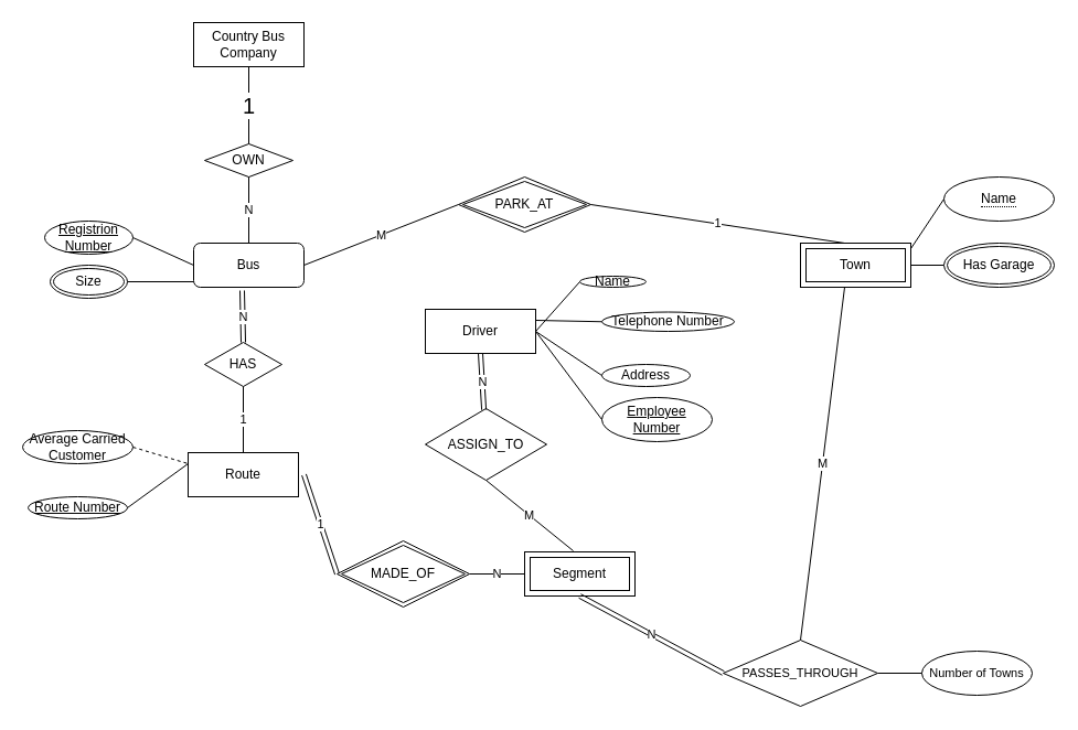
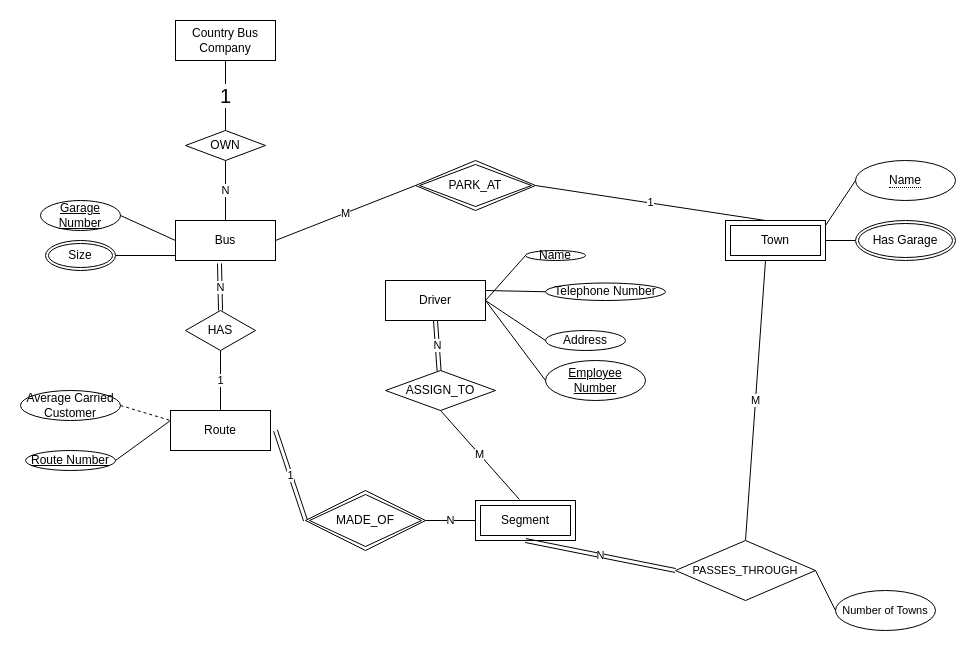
  <mxCell id="0" />
  <mxCell id="1" parent="0" />
  <mxCell id="2" value="Country Bus Company" style="whiteSpace=wrap;html=1;align=center;" parent="1" vertex="1"><mxGeometry x="175" y="20" width="100" height="40" as="geometry" /></mxCell>
- <mxCell id="3" value="Bus" style="whiteSpace=wrap;html=1;align=center;rounded=1;" parent="1" vertex="1"><mxGeometry x="175" width="100" height="40" as="geometry" y="220" /></mxCell>
+ <mxCell id="3" value="Bus" style="whiteSpace=wrap;html=1;align=center;" parent="1" vertex="1"><mxGeometry x="175" width="100" height="40" as="geometry" y="220" /></mxCell>
  <mxCell id="4" value="Driver" style="whiteSpace=wrap;html=1;align=center;" parent="1" vertex="1"><mxGeometry x="385" y="280" width="100" height="40" as="geometry" /></mxCell>
  <mxCell id="5" value="Route" style="whiteSpace=wrap;html=1;align=center;" parent="1" vertex="1"><mxGeometry x="170" y="410" width="100" height="40" as="geometry" /></mxCell>
- <mxCell id="6" value="Registrion Number" style="ellipse;whiteSpace=wrap;html=1;align=center;fontStyle=4;" parent="1" vertex="1"><mxGeometry x="40" y="200" width="80" height="30" as="geometry" /></mxCell>
+ <mxCell id="6" value="Garage Number" style="ellipse;whiteSpace=wrap;html=1;align=center;fontStyle=4;" parent="1" vertex="1"><mxGeometry x="40" y="200" width="80" height="30" as="geometry" /></mxCell>
  <mxCell id="7" value="Route Number" style="ellipse;whiteSpace=wrap;html=1;align=center;fontStyle=4;" parent="1" vertex="1"><mxGeometry x="25" y="450" width="90" height="20" as="geometry" /></mxCell>
  <mxCell id="8" value="Average Carried Customer" style="ellipse;whiteSpace=wrap;html=1;align=center;" parent="1" vertex="1"><mxGeometry x="20" y="390" width="100" height="30" as="geometry" /></mxCell>
  <mxCell id="9" value="Employee Number" style="ellipse;whiteSpace=wrap;html=1;align=center;fontStyle=4;" parent="1" vertex="1"><mxGeometry x="545" y="360" width="100" height="40" as="geometry" /></mxCell>
  <mxCell id="10" value="Name" style="ellipse;whiteSpace=wrap;html=1;align=center;" parent="1" vertex="1"><mxGeometry x="525" y="250" width="60" height="10" as="geometry" /></mxCell>
  <mxCell id="11" value="Address" style="ellipse;whiteSpace=wrap;html=1;align=center;" parent="1" vertex="1"><mxGeometry x="545" y="330" width="80" height="20" as="geometry" /></mxCell>
  <mxCell id="12" value="Telephone Number" style="ellipse;whiteSpace=wrap;html=1;align=center;" parent="1" vertex="1"><mxGeometry x="545" y="282.5" width="120" height="17.5" as="geometry" /></mxCell>
  <mxCell id="13" value="OWN" style="shape=rhombus;perimeter=rhombusPerimeter;whiteSpace=wrap;html=1;align=center;" parent="1" vertex="1"><mxGeometry x="185" y="130" width="80" height="30" as="geometry" /></mxCell>
  <mxCell id="14" value="Size" style="ellipse;shape=doubleEllipse;margin=3;whiteSpace=wrap;html=1;align=center;" parent="1" vertex="1"><mxGeometry x="45" y="240" width="70" height="30" as="geometry" /></mxCell>
  <mxCell id="15" value="HAS" style="shape=rhombus;perimeter=rhombusPerimeter;whiteSpace=wrap;html=1;align=center;" parent="1" vertex="1"><mxGeometry x="185" y="310" width="70" height="40" as="geometry" /></mxCell>
  <mxCell id="16" value="PARK_AT" style="shape=rhombus;double=1;perimeter=rhombusPerimeter;whiteSpace=wrap;html=1;align=center;" parent="1" vertex="1"><mxGeometry x="415" y="160" width="120" height="50" as="geometry" /></mxCell>
  <mxCell id="17" value="1" style="endArrow=none;html=1;rounded=0;exitX=0.5;exitY=1;exitDx=0;exitDy=0;entryX=0.5;entryY=0;entryDx=0;entryDy=0;strokeWidth=1;fontSize=20;" parent="1" source="2" target="13" edge="1"><mxGeometry relative="1" as="geometry"><mxPoint x="325" y="320" as="sourcePoint" /><mxPoint x="485" y="320" as="targetPoint" /></mxGeometry></mxCell>
  <mxCell id="18" value="1" style="endArrow=none;html=1;rounded=0;exitX=0.5;exitY=1;exitDx=0;exitDy=0;entryX=0.5;entryY=0;entryDx=0;entryDy=0;" parent="1" source="15" target="5" edge="1"><mxGeometry relative="1" as="geometry"><mxPoint x="325" y="320" as="sourcePoint" /><mxPoint x="485" y="320" as="targetPoint" /></mxGeometry></mxCell>
  <mxCell id="19" value="M" style="endArrow=none;html=1;rounded=0;exitX=0.5;exitY=1;exitDx=0;exitDy=0;entryX=0.5;entryY=1;entryDx=0;entryDy=0;" parent="1" edge="1" target="33"><mxGeometry relative="1" as="geometry"><mxPoint x="765" y="260" as="sourcePoint" /><mxPoint x="650" y="520" as="targetPoint" /></mxGeometry></mxCell>
  <mxCell id="20" value="M" style="endArrow=none;html=1;rounded=0;exitX=1;exitY=0.5;exitDx=0;exitDy=0;entryX=0;entryY=0.5;entryDx=0;entryDy=0;" parent="1" source="3" target="16" edge="1"><mxGeometry relative="1" as="geometry"><mxPoint x="325" y="320" as="sourcePoint" /><mxPoint x="485" y="320" as="targetPoint" /></mxGeometry></mxCell>
  <mxCell id="21" value="N" style="endArrow=none;html=1;rounded=0;exitX=0.5;exitY=1;exitDx=0;exitDy=0;" parent="1" source="13" target="3" edge="1"><mxGeometry relative="1" as="geometry"><mxPoint x="325" y="320" as="sourcePoint" /><mxPoint x="485" y="320" as="targetPoint" /></mxGeometry></mxCell>
  <mxCell id="22" value="" style="endArrow=none;html=1;rounded=0;exitX=1;exitY=0.5;exitDx=0;exitDy=0;entryX=0;entryY=0.5;entryDx=0;entryDy=0;" parent="1" source="6" target="3" edge="1"><mxGeometry relative="1" as="geometry"><mxPoint x="325" y="260" as="sourcePoint" /><mxPoint x="485" y="260" as="targetPoint" /></mxGeometry></mxCell>
  <mxCell id="23" value="" style="line;strokeWidth=1;rotatable=0;dashed=0;labelPosition=right;align=left;verticalAlign=middle;spacingTop=0;spacingLeft=6;points=[];portConstraint=eastwest;" parent="1" vertex="1"><mxGeometry x="115" y="250" width="60" height="10" as="geometry" /></mxCell>
  <mxCell id="24" value="" style="endArrow=none;html=1;rounded=0;exitX=1;exitY=0.5;exitDx=0;exitDy=0;entryX=0;entryY=0.25;entryDx=0;entryDy=0;dashed=1;" parent="1" source="8" target="5" edge="1"><mxGeometry relative="1" as="geometry"><mxPoint x="325" y="260" as="sourcePoint" /><mxPoint x="485" y="260" as="targetPoint" /></mxGeometry></mxCell>
  <mxCell id="25" value="" style="endArrow=none;html=1;rounded=0;exitX=1;exitY=0.5;exitDx=0;exitDy=0;entryX=0;entryY=0.25;entryDx=0;entryDy=0;" parent="1" source="7" target="5" edge="1"><mxGeometry relative="1" as="geometry"><mxPoint x="325" y="260" as="sourcePoint" /><mxPoint x="165" y="420" as="targetPoint" /></mxGeometry></mxCell>
  <mxCell id="26" value="" style="endArrow=none;html=1;rounded=0;exitX=1;exitY=0.5;exitDx=0;exitDy=0;entryX=0;entryY=0.5;entryDx=0;entryDy=0;" parent="1" source="4" target="10" edge="1"><mxGeometry relative="1" as="geometry"><mxPoint x="325" y="260" as="sourcePoint" /><mxPoint x="485" y="260" as="targetPoint" /></mxGeometry></mxCell>
  <mxCell id="27" value="" style="endArrow=none;html=1;rounded=0;exitX=1;exitY=0.25;exitDx=0;exitDy=0;entryX=0;entryY=0.5;entryDx=0;entryDy=0;" parent="1" source="4" target="12" edge="1"><mxGeometry relative="1" as="geometry"><mxPoint x="325" y="260" as="sourcePoint" /><mxPoint x="485" y="260" as="targetPoint" /></mxGeometry></mxCell>
  <mxCell id="28" value="" style="endArrow=none;html=1;rounded=0;entryX=0;entryY=0.5;entryDx=0;entryDy=0;" parent="1" target="11" edge="1"><mxGeometry relative="1" as="geometry"><mxPoint x="485" y="300" as="sourcePoint" /><mxPoint x="485" y="260" as="targetPoint" /></mxGeometry></mxCell>
  <mxCell id="29" value="" style="endArrow=none;html=1;rounded=0;exitX=1;exitY=0.5;exitDx=0;exitDy=0;entryX=0;entryY=0.5;entryDx=0;entryDy=0;" parent="1" source="4" target="9" edge="1"><mxGeometry relative="1" as="geometry"><mxPoint x="325" y="260" as="sourcePoint" /><mxPoint x="485" y="260" as="targetPoint" /></mxGeometry></mxCell>
  <mxCell id="30" value="Number of Towns" style="ellipse;whiteSpace=wrap;html=1;align=center;fontSize=11;fontStyle=0;strokeColor=default;" parent="1" vertex="1"><mxGeometry x="835" y="590" width="100" height="40" as="geometry" /></mxCell>
  <mxCell id="31" value="" style="endArrow=none;html=1;rounded=0;strokeWidth=1;fontSize=11;entryX=0;entryY=0.5;entryDx=0;entryDy=0;exitX=0;exitY=0.5;exitDx=0;exitDy=0;" parent="1" target="30" edge="1" source="33"><mxGeometry relative="1" as="geometry"><mxPoint x="725" y="550" as="sourcePoint" /><mxPoint x="605" y="450" as="targetPoint" /><Array as="points" /></mxGeometry></mxCell>
  <mxCell id="32" value="1" style="endArrow=none;html=1;rounded=0;strokeWidth=1;fontSize=11;exitX=1;exitY=0.5;exitDx=0;exitDy=0;entryX=0.5;entryY=0;entryDx=0;entryDy=0;startArrow=none;" parent="1" source="16" edge="1"><mxGeometry relative="1" as="geometry"><mxPoint x="695" y="190" as="sourcePoint" /><mxPoint x="765" as="targetPoint" y="220" /></mxGeometry></mxCell>
- <mxCell id="33" value="PASSES_THROUGH" style="shape=rhombus;perimeter=rhombusPerimeter;whiteSpace=wrap;html=1;align=center;strokeColor=default;fontSize=11;direction=west;" parent="1" vertex="1"><mxGeometry x="655" y="580" width="140" height="60" as="geometry" /></mxCell>
+ <mxCell id="33" value="PASSES_THROUGH" style="shape=rhombus;perimeter=rhombusPerimeter;whiteSpace=wrap;html=1;align=center;strokeColor=default;fontSize=11;direction=west;" parent="1" vertex="1"><mxGeometry x="675" y="540" width="140" height="60" as="geometry" /></mxCell>
  <mxCell id="34" value="" style="endArrow=none;html=1;rounded=0;strokeWidth=1;fontSize=11;exitX=1;exitY=0.5;exitDx=0;exitDy=0;entryX=0;entryY=0.5;entryDx=0;entryDy=0;" parent="1" edge="1"><mxGeometry relative="1" as="geometry"><mxPoint x="815" y="240" as="sourcePoint" /><mxPoint x="855" y="240" as="targetPoint" /></mxGeometry></mxCell>
  <mxCell id="35" value="MADE_OF" style="shape=rhombus;double=1;perimeter=rhombusPerimeter;whiteSpace=wrap;html=1;align=center;" vertex="1" parent="1"><mxGeometry x="305" y="490" width="120" height="60" as="geometry" /></mxCell>
  <mxCell id="36" value="Segment" style="shape=ext;margin=3;double=1;whiteSpace=wrap;html=1;align=center;" vertex="1" parent="1"><mxGeometry x="475" y="500" width="100" height="40" as="geometry" /></mxCell>
  <mxCell id="37" value="N" style="endArrow=none;html=1;rounded=0;exitX=1;exitY=0.5;exitDx=0;exitDy=0;entryX=0;entryY=0.5;entryDx=0;entryDy=0;" edge="1" parent="1" source="35" target="36"><mxGeometry relative="1" as="geometry"><mxPoint x="365" y="430" as="sourcePoint" /><mxPoint x="525" y="430" as="targetPoint" /></mxGeometry></mxCell>
  <mxCell id="38" value="N" style="shape=link;html=1;rounded=0;entryX=1;entryY=0.5;entryDx=0;entryDy=0;exitX=0.5;exitY=1;exitDx=0;exitDy=0;" edge="1" parent="1" source="36" target="33"><mxGeometry relative="1" as="geometry"><mxPoint x="235" y="620" as="sourcePoint" /><mxPoint x="395" y="620" as="targetPoint" /></mxGeometry></mxCell>
- <mxCell id="39" value="ASSIGN_TO" style="shape=rhombus;perimeter=rhombusPerimeter;whiteSpace=wrap;html=1;align=center;" vertex="1" parent="1"><mxGeometry x="385" y="370" width="110" height="65" as="geometry" /></mxCell>
+ <mxCell id="39" value="ASSIGN_TO" style="shape=rhombus;perimeter=rhombusPerimeter;whiteSpace=wrap;html=1;align=center;" vertex="1" parent="1"><mxGeometry x="385" y="370" width="110" height="40" as="geometry" /></mxCell>
  <mxCell id="40" value="M" style="endArrow=none;html=1;rounded=0;exitX=0.44;exitY=-0.025;exitDx=0;exitDy=0;exitPerimeter=0;entryX=0.5;entryY=1;entryDx=0;entryDy=0;" edge="1" parent="1" source="36" target="39"><mxGeometry relative="1" as="geometry"><mxPoint x="365" y="390" as="sourcePoint" /><mxPoint x="465" y="400" as="targetPoint" /></mxGeometry></mxCell>
  <mxCell id="41" value="N" style="shape=link;html=1;rounded=0;exitX=0.5;exitY=1;exitDx=0;exitDy=0;" edge="1" parent="1" source="4" target="39"><mxGeometry relative="1" as="geometry"><mxPoint x="365" y="390" as="sourcePoint" /><mxPoint x="525" y="390" as="targetPoint" /></mxGeometry></mxCell>
  <mxCell id="42" value="1" style="shape=link;html=1;rounded=0;entryX=0;entryY=0.5;entryDx=0;entryDy=0;" edge="1" parent="1" target="35"><mxGeometry relative="1" as="geometry"><mxPoint x="275" y="430" as="sourcePoint" /><mxPoint x="585" y="390" as="targetPoint" /></mxGeometry></mxCell>
  <mxCell id="43" value="Has Garage" style="ellipse;shape=doubleEllipse;margin=3;whiteSpace=wrap;html=1;align=center;" vertex="1" parent="1"><mxGeometry x="855" width="100" height="40" as="geometry" y="220" /></mxCell>
  <mxCell id="44" value="&lt;span style=&quot;border-bottom: 1px dotted&quot;&gt;Name&lt;/span&gt;" style="ellipse;whiteSpace=wrap;html=1;align=center;" vertex="1" parent="1"><mxGeometry x="855" y="160" width="100" height="40" as="geometry" /></mxCell>
  <mxCell id="45" value="" style="endArrow=none;html=1;rounded=0;exitX=0;exitY=0.5;exitDx=0;exitDy=0;" edge="1" parent="1" source="44"><mxGeometry relative="1" as="geometry"><mxPoint x="485" y="370" as="sourcePoint" /><mxPoint x="815" y="240" as="targetPoint" /></mxGeometry></mxCell>
  <mxCell id="46" value="Town" style="shape=ext;margin=3;double=1;whiteSpace=wrap;html=1;align=center;" vertex="1" parent="1"><mxGeometry x="725" width="100" height="40" as="geometry" y="220" /></mxCell>
  <mxCell id="47" value="N" style="shape=link;html=1;rounded=0;exitX=0.44;exitY=1.075;exitDx=0;exitDy=0;exitPerimeter=0;entryX=0.5;entryY=0;entryDx=0;entryDy=0;" edge="1" parent="1" source="3" target="15"><mxGeometry relative="1" as="geometry"><mxPoint x="405" y="320" as="sourcePoint" /><mxPoint x="565" y="320" as="targetPoint" /></mxGeometry></mxCell>
